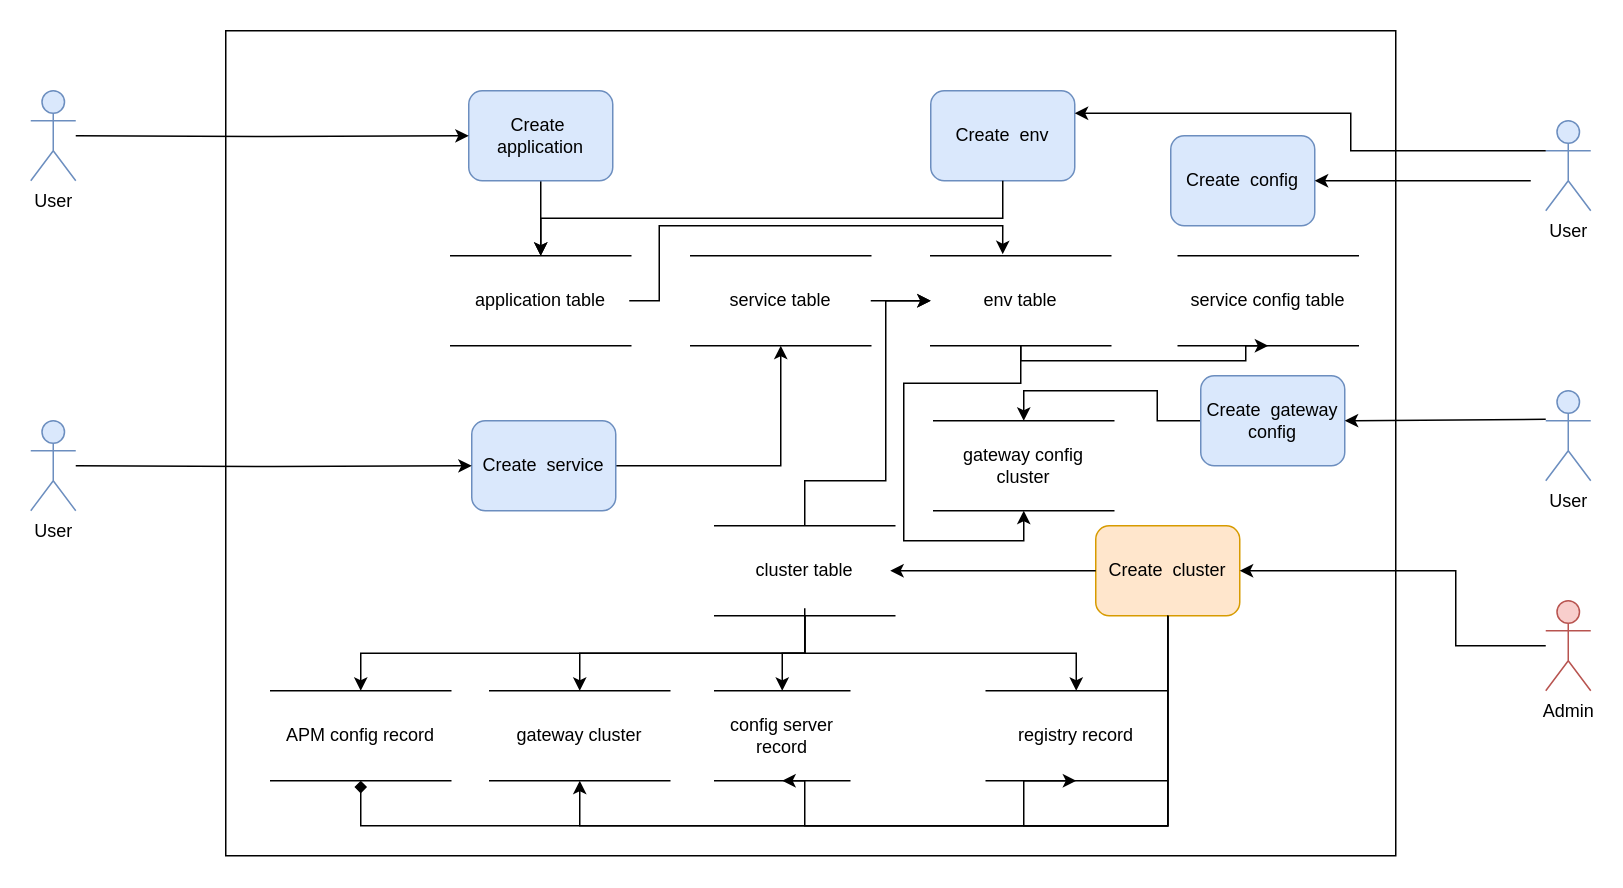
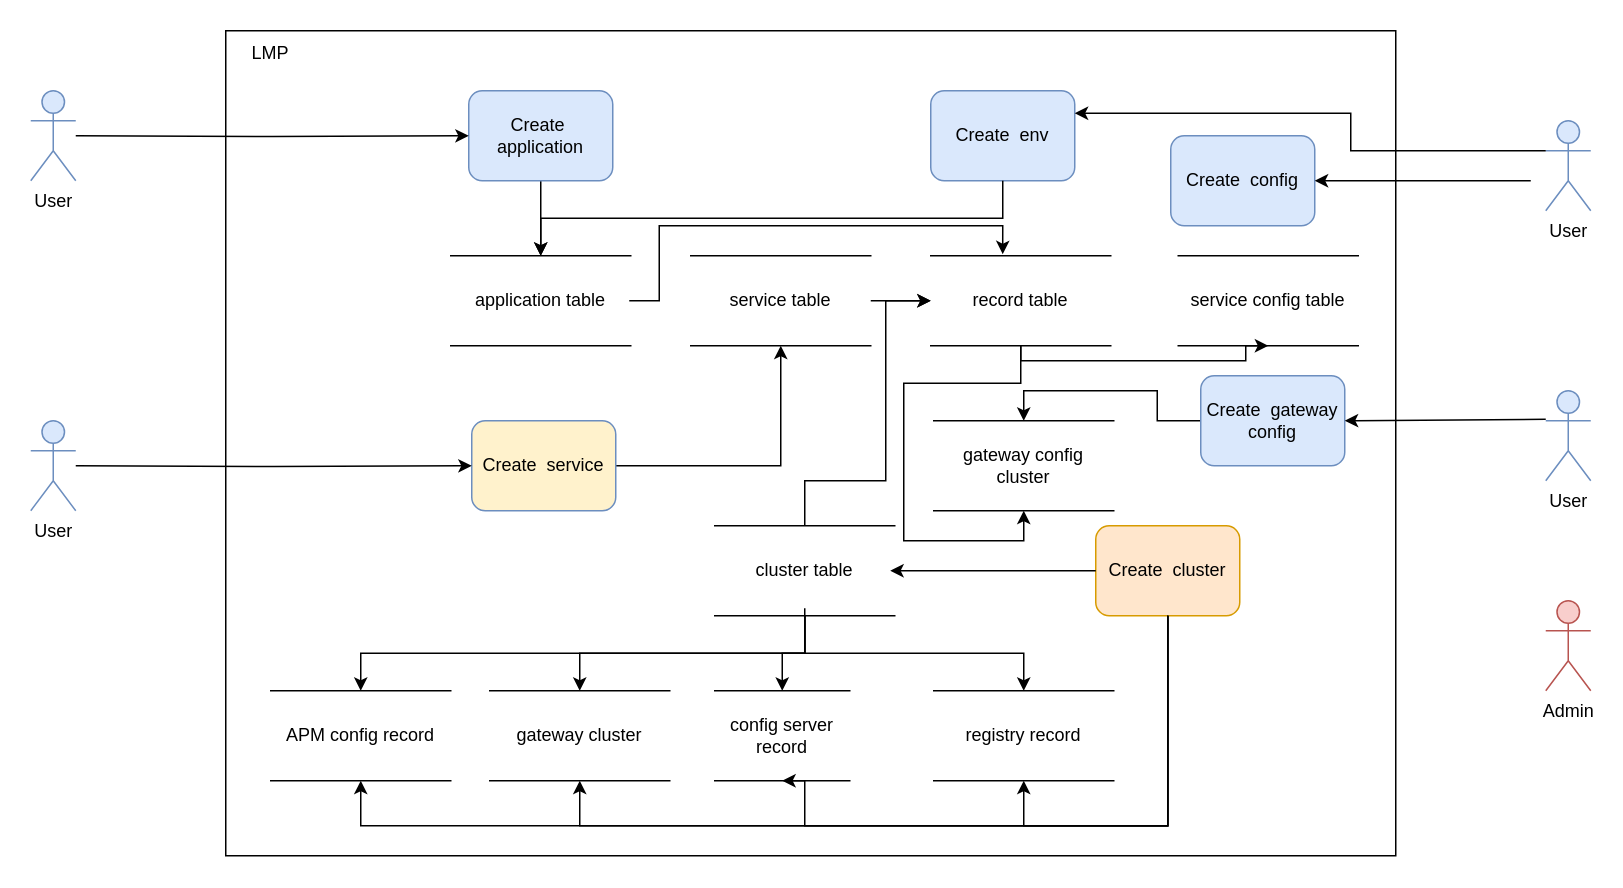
  <mxCell id="0" />
  <mxCell id="1" parent="0" />
  <mxCell id="2" value="" style="rounded=0;whiteSpace=wrap;html=1;" vertex="1" parent="1"><mxGeometry x="150" y="20" width="780" height="550" as="geometry" /></mxCell>
+ <mxCell id="3" value="LMP" style="text;html=1;align=center;verticalAlign=middle;whiteSpace=wrap;rounded=0;" vertex="1" parent="1"><mxGeometry x="150" y="20" width="60" height="30" as="geometry" /></mxCell>
  <mxCell id="4" style="edgeStyle=orthogonalEdgeStyle;rounded=0;orthogonalLoop=1;jettySize=auto;html=1;exitX=0.5;exitY=1;exitDx=0;exitDy=0;entryX=0.5;entryY=0;entryDx=0;entryDy=0;" edge="1" parent="1" source="5" target="21"><mxGeometry relative="1" as="geometry" /></mxCell>
  <mxCell id="5" value="Create&amp;nbsp; application" style="rounded=1;whiteSpace=wrap;html=1;fillColor=#dae8fc;strokeColor=#6c8ebf;" vertex="1" parent="1"><mxGeometry x="312" y="60" width="96" height="60" as="geometry" /></mxCell>
  <mxCell id="6" style="edgeStyle=orthogonalEdgeStyle;rounded=0;orthogonalLoop=1;jettySize=auto;html=1;exitX=1;exitY=0.5;exitDx=0;exitDy=0;entryX=0.5;entryY=1;entryDx=0;entryDy=0;" edge="1" parent="1" source="7" target="23"><mxGeometry relative="1" as="geometry" /></mxCell>
- <mxCell id="7" value="Create&amp;nbsp; service" style="rounded=1;whiteSpace=wrap;html=1;fillColor=#dae8fc;strokeColor=#6c8ebf;" vertex="1" parent="1"><mxGeometry x="314" y="280" width="96" height="60" as="geometry" /></mxCell>
+ <mxCell id="7" value="Create&amp;nbsp; service" style="rounded=1;whiteSpace=wrap;html=1;fillColor=#fff2cc;strokeColor=#6c8ebf;" vertex="1" parent="1"><mxGeometry x="314" y="280" width="96" height="60" as="geometry" /></mxCell>
  <mxCell id="8" value="Create&amp;nbsp; env" style="rounded=1;whiteSpace=wrap;html=1;fillColor=#dae8fc;strokeColor=#6c8ebf;" vertex="1" parent="1"><mxGeometry x="620" y="60" width="96" height="60" as="geometry" /></mxCell>
  <mxCell id="9" value="Create&amp;nbsp; config" style="rounded=1;whiteSpace=wrap;html=1;fillColor=#dae8fc;strokeColor=#6c8ebf;" vertex="1" parent="1"><mxGeometry x="780" y="90" width="96" height="60" as="geometry" /></mxCell>
  <mxCell id="10" style="edgeStyle=orthogonalEdgeStyle;rounded=0;orthogonalLoop=1;jettySize=auto;html=1;exitX=0;exitY=0.5;exitDx=0;exitDy=0;entryX=0.5;entryY=0;entryDx=0;entryDy=0;" edge="1" parent="1" source="11" target="19"><mxGeometry relative="1" as="geometry" /></mxCell>
  <mxCell id="11" value="Create&amp;nbsp; gateway config" style="rounded=1;whiteSpace=wrap;html=1;fillColor=#dae8fc;strokeColor=#6c8ebf;" vertex="1" parent="1"><mxGeometry x="800" y="250" width="96" height="60" as="geometry" /></mxCell>
  <mxCell id="12" value="Create&amp;nbsp; cluster" style="rounded=1;whiteSpace=wrap;html=1;fillColor=#ffe6cc;strokeColor=#d79b00;" vertex="1" parent="1"><mxGeometry x="730" y="350" width="96" height="60" as="geometry" /></mxCell>
  <mxCell id="13" value="APM config record" style="shape=partialRectangle;whiteSpace=wrap;html=1;left=0;right=0;fillColor=none;" vertex="1" parent="1"><mxGeometry x="180" y="460" width="120" height="60" as="geometry" /></mxCell>
  <mxCell id="14" value="gateway cluster" style="shape=partialRectangle;whiteSpace=wrap;html=1;left=0;right=0;fillColor=none;" vertex="1" parent="1"><mxGeometry x="326" y="460" width="120" height="60" as="geometry" /></mxCell>
  <mxCell id="15" value="config server record" style="shape=partialRectangle;whiteSpace=wrap;html=1;left=0;right=0;fillColor=none;" vertex="1" parent="1"><mxGeometry x="476" y="460" width="90" height="60" as="geometry" /></mxCell>
- <mxCell id="16" value="registry record" style="shape=partialRectangle;whiteSpace=wrap;html=1;left=0;right=0;fillColor=none;" vertex="1" parent="1"><mxGeometry x="657" y="460" width="120" height="60" as="geometry" /></mxCell>
+ <mxCell id="16" value="registry record" style="shape=partialRectangle;whiteSpace=wrap;html=1;left=0;right=0;fillColor=none;" vertex="1" parent="1"><mxGeometry x="622" y="460" width="120" height="60" as="geometry" /></mxCell>
  <mxCell id="17" style="edgeStyle=orthogonalEdgeStyle;rounded=0;orthogonalLoop=1;jettySize=auto;html=1;exitX=0.5;exitY=0;exitDx=0;exitDy=0;entryX=0;entryY=0.5;entryDx=0;entryDy=0;" edge="1" parent="1" source="18" target="26"><mxGeometry relative="1" as="geometry"><Array as="points"><mxPoint x="536" y="320" /><mxPoint x="590" y="320" /><mxPoint x="590" y="200" /></Array></mxGeometry></mxCell>
  <mxCell id="18" value="cluster table" style="shape=partialRectangle;whiteSpace=wrap;html=1;left=0;right=0;fillColor=none;" vertex="1" parent="1"><mxGeometry x="476" y="350" width="120" height="60" as="geometry" /></mxCell>
  <mxCell id="19" value="gateway config cluster" style="shape=partialRectangle;whiteSpace=wrap;html=1;left=0;right=0;fillColor=none;" vertex="1" parent="1"><mxGeometry x="622" y="280" width="120" height="60" as="geometry" /></mxCell>
  <mxCell id="20" value="service config table" style="shape=partialRectangle;whiteSpace=wrap;html=1;left=0;right=0;fillColor=none;" vertex="1" parent="1"><mxGeometry x="785" y="170" width="120" height="60" as="geometry" /></mxCell>
  <mxCell id="21" value="application table" style="shape=partialRectangle;whiteSpace=wrap;html=1;left=0;right=0;fillColor=none;" vertex="1" parent="1"><mxGeometry x="300" y="170" width="120" height="60" as="geometry" /></mxCell>
  <mxCell id="22" style="edgeStyle=orthogonalEdgeStyle;rounded=0;orthogonalLoop=1;jettySize=auto;html=1;exitX=1;exitY=0.5;exitDx=0;exitDy=0;entryX=0;entryY=0.5;entryDx=0;entryDy=0;" edge="1" parent="1" source="23" target="26"><mxGeometry relative="1" as="geometry" /></mxCell>
  <mxCell id="23" value="service table" style="shape=partialRectangle;whiteSpace=wrap;html=1;left=0;right=0;fillColor=none;" vertex="1" parent="1"><mxGeometry x="460" y="170" width="120" height="60" as="geometry" /></mxCell>
  <mxCell id="24" style="edgeStyle=orthogonalEdgeStyle;rounded=0;orthogonalLoop=1;jettySize=auto;html=1;exitX=0.5;exitY=1;exitDx=0;exitDy=0;entryX=0.5;entryY=1;entryDx=0;entryDy=0;" edge="1" parent="1" source="26" target="20"><mxGeometry relative="1" as="geometry"><Array as="points"><mxPoint x="680" y="240" /><mxPoint x="830" y="240" /></Array></mxGeometry></mxCell>
  <mxCell id="25" style="edgeStyle=orthogonalEdgeStyle;rounded=0;orthogonalLoop=1;jettySize=auto;html=1;exitX=0.5;exitY=1;exitDx=0;exitDy=0;entryX=0.5;entryY=1;entryDx=0;entryDy=0;" edge="1" parent="1" source="26" target="19"><mxGeometry relative="1" as="geometry" /></mxCell>
- <mxCell id="26" value="env table" style="shape=partialRectangle;whiteSpace=wrap;html=1;left=0;right=0;fillColor=none;" vertex="1" parent="1"><mxGeometry x="620" y="170" width="120" height="60" as="geometry" /></mxCell>
+ <mxCell id="26" value="record table" style="shape=partialRectangle;whiteSpace=wrap;html=1;left=0;right=0;fillColor=none;" vertex="1" parent="1"><mxGeometry x="620" y="170" width="120" height="60" as="geometry" /></mxCell>
  <mxCell id="27" style="edgeStyle=orthogonalEdgeStyle;rounded=0;orthogonalLoop=1;jettySize=auto;html=1;entryX=0;entryY=0.5;entryDx=0;entryDy=0;" edge="1" parent="1" target="5"><mxGeometry relative="1" as="geometry"><mxPoint x="50" y="90" as="sourcePoint" /></mxGeometry></mxCell>
  <mxCell id="28" value="User" style="shape=umlActor;verticalLabelPosition=bottom;verticalAlign=top;html=1;outlineConnect=0;fillColor=#dae8fc;strokeColor=#6c8ebf;" vertex="1" parent="1"><mxGeometry y="60" width="30" height="60" as="geometry" x="20" /></mxCell>
  <mxCell id="29" style="edgeStyle=orthogonalEdgeStyle;rounded=0;orthogonalLoop=1;jettySize=auto;html=1;" edge="1" parent="1" target="7"><mxGeometry relative="1" as="geometry"><mxPoint x="50" y="310" as="sourcePoint" /></mxGeometry></mxCell>
  <mxCell id="30" value="User" style="shape=umlActor;verticalLabelPosition=bottom;verticalAlign=top;html=1;outlineConnect=0;fillColor=#dae8fc;strokeColor=#6c8ebf;" vertex="1" parent="1"><mxGeometry y="280" width="30" height="60" as="geometry" x="20" /></mxCell>
  <mxCell id="31" value="User" style="shape=umlActor;verticalLabelPosition=bottom;verticalAlign=top;html=1;outlineConnect=0;fillColor=#dae8fc;strokeColor=#6c8ebf;" vertex="1" parent="1"><mxGeometry x="1030" y="80" width="30" height="60" as="geometry" /></mxCell>
  <mxCell id="32" value="" style="endArrow=classic;html=1;rounded=0;entryX=1;entryY=0.5;entryDx=0;entryDy=0;" edge="1" parent="1" target="9"><mxGeometry width="50" height="50" relative="1" as="geometry"><mxPoint x="1020" y="120" as="sourcePoint" /><mxPoint x="1090" y="160" as="targetPoint" /></mxGeometry></mxCell>
  <mxCell id="33" value="" style="endArrow=classic;html=1;rounded=0;entryX=1;entryY=0.25;entryDx=0;entryDy=0;exitX=0;exitY=0.333;exitDx=0;exitDy=0;exitPerimeter=0;edgeStyle=orthogonalEdgeStyle;" edge="1" parent="1" source="31" target="8"><mxGeometry width="50" height="50" relative="1" as="geometry"><mxPoint x="1030" y="130" as="sourcePoint" /><mxPoint x="886" y="130" as="targetPoint" /><Array as="points"><mxPoint x="900" y="100" /><mxPoint x="900" y="75" /></Array></mxGeometry></mxCell>
  <mxCell id="34" style="edgeStyle=orthogonalEdgeStyle;rounded=0;orthogonalLoop=1;jettySize=auto;html=1;exitX=0;exitY=0.333;exitDx=0;exitDy=0;exitPerimeter=0;" edge="1" parent="1" source="35"><mxGeometry relative="1" as="geometry"><mxPoint x="1030" y="280" as="targetPoint" /></mxGeometry></mxCell>
  <mxCell id="35" value="User" style="shape=umlActor;verticalLabelPosition=bottom;verticalAlign=top;html=1;outlineConnect=0;fillColor=#dae8fc;strokeColor=#6c8ebf;" vertex="1" parent="1"><mxGeometry x="1030" y="260" width="30" height="60" as="geometry" /></mxCell>
  <mxCell id="36" value="" style="endArrow=classic;html=1;rounded=0;entryX=1;entryY=0.5;entryDx=0;entryDy=0;" edge="1" parent="1" target="11"><mxGeometry width="50" height="50" relative="1" as="geometry"><mxPoint x="1030" y="279" as="sourcePoint" /><mxPoint x="886" y="279" as="targetPoint" /></mxGeometry></mxCell>
  <mxCell id="37" value="Admin" style="shape=umlActor;verticalLabelPosition=bottom;verticalAlign=top;html=1;outlineConnect=0;fillColor=#f8cecc;strokeColor=#b85450;" vertex="1" parent="1"><mxGeometry x="1030" y="400" width="30" height="60" as="geometry" /></mxCell>
- <mxCell id="38" value="" style="endArrow=classic;html=1;rounded=0;entryX=1;entryY=0.5;entryDx=0;entryDy=0;edgeStyle=orthogonalEdgeStyle;" edge="1" parent="1" source="37" target="12"><mxGeometry width="50" height="50" relative="1" as="geometry"><mxPoint x="1040" y="289" as="sourcePoint" /><mxPoint x="886" y="290" as="targetPoint" /><Array as="points"><mxPoint x="970" y="430" /><mxPoint x="970" y="380" /></Array></mxGeometry></mxCell>
- <mxCell id="39" value="" style="endArrow=diamond;html=1;rounded=0;exitX=0.5;exitY=1;exitDx=0;exitDy=0;edgeStyle=orthogonalEdgeStyle;entryX=0.5;entryY=1;entryDx=0;entryDy=0;" edge="1" parent="1" source="12" target="13"><mxGeometry width="50" height="50" relative="1" as="geometry"><mxPoint x="710" y="690" as="sourcePoint" /><mxPoint x="760" y="640" as="targetPoint" /><Array as="points"><mxPoint x="778" y="550" /><mxPoint x="240" y="550" /></Array></mxGeometry></mxCell>
+ <mxCell id="39" value="" style="endArrow=classic;html=1;rounded=0;exitX=0.5;exitY=1;exitDx=0;exitDy=0;edgeStyle=orthogonalEdgeStyle;entryX=0.5;entryY=1;entryDx=0;entryDy=0;" edge="1" parent="1" source="12" target="13"><mxGeometry width="50" height="50" relative="1" as="geometry"><mxPoint x="710" y="690" as="sourcePoint" /><mxPoint x="760" y="640" as="targetPoint" /><Array as="points"><mxPoint x="778" y="550" /><mxPoint x="240" y="550" /></Array></mxGeometry></mxCell>
  <mxCell id="40" value="" style="endArrow=classic;html=1;rounded=0;exitX=0.5;exitY=1;exitDx=0;exitDy=0;edgeStyle=orthogonalEdgeStyle;entryX=0.5;entryY=1;entryDx=0;entryDy=0;" edge="1" parent="1" source="12" target="14"><mxGeometry width="50" height="50" relative="1" as="geometry"><mxPoint x="788" y="420" as="sourcePoint" /><mxPoint x="250" y="530" as="targetPoint" /><Array as="points"><mxPoint x="778" y="550" /><mxPoint x="386" y="550" /></Array></mxGeometry></mxCell>
  <mxCell id="41" value="" style="endArrow=classic;html=1;rounded=0;exitX=0.5;exitY=1;exitDx=0;exitDy=0;edgeStyle=orthogonalEdgeStyle;entryX=0.5;entryY=1;entryDx=0;entryDy=0;" edge="1" parent="1" source="12" target="15"><mxGeometry width="50" height="50" relative="1" as="geometry"><mxPoint x="788" y="420" as="sourcePoint" /><mxPoint x="396" y="530" as="targetPoint" /><Array as="points"><mxPoint x="778" y="550" /><mxPoint x="536" y="550" /></Array></mxGeometry></mxCell>
  <mxCell id="42" value="" style="endArrow=classic;html=1;rounded=0;exitX=0.5;exitY=1;exitDx=0;exitDy=0;edgeStyle=orthogonalEdgeStyle;entryX=0.5;entryY=1;entryDx=0;entryDy=0;" edge="1" parent="1" source="12" target="16"><mxGeometry width="50" height="50" relative="1" as="geometry"><mxPoint x="788" y="420" as="sourcePoint" /><mxPoint x="546" y="530" as="targetPoint" /><Array as="points"><mxPoint x="778" y="550" /><mxPoint x="682" y="550" /></Array></mxGeometry></mxCell>
  <mxCell id="43" value="" style="endArrow=classic;html=1;rounded=0;edgeStyle=orthogonalEdgeStyle;exitX=0.5;exitY=1;exitDx=0;exitDy=0;entryX=0.5;entryY=0;entryDx=0;entryDy=0;" edge="1" parent="1" source="18" target="13"><mxGeometry width="50" height="50" relative="1" as="geometry"><mxPoint x="30" y="470" as="sourcePoint" /><mxPoint x="80" y="420" as="targetPoint" /></mxGeometry></mxCell>
  <mxCell id="44" value="" style="endArrow=classic;html=1;rounded=0;edgeStyle=orthogonalEdgeStyle;exitX=0.5;exitY=1;exitDx=0;exitDy=0;entryX=0.5;entryY=0;entryDx=0;entryDy=0;" edge="1" parent="1" target="14"><mxGeometry width="50" height="50" relative="1" as="geometry"><mxPoint x="536" y="405" as="sourcePoint" /><mxPoint x="386" y="455" as="targetPoint" /><Array as="points"><mxPoint x="536" y="435" /><mxPoint x="386" y="435" /></Array></mxGeometry></mxCell>
  <mxCell id="45" value="" style="endArrow=classic;html=1;rounded=0;edgeStyle=orthogonalEdgeStyle;exitX=0.5;exitY=1;exitDx=0;exitDy=0;entryX=0.5;entryY=0;entryDx=0;entryDy=0;" edge="1" parent="1" source="18" target="15"><mxGeometry width="50" height="50" relative="1" as="geometry"><mxPoint x="546" y="410" as="sourcePoint" /><mxPoint x="396" y="470" as="targetPoint" /><Array as="points" /></mxGeometry></mxCell>
  <mxCell id="46" value="" style="endArrow=classic;html=1;rounded=0;edgeStyle=orthogonalEdgeStyle;exitX=0.5;exitY=1;exitDx=0;exitDy=0;entryX=0.5;entryY=0;entryDx=0;entryDy=0;" edge="1" parent="1" source="18" target="16"><mxGeometry width="50" height="50" relative="1" as="geometry"><mxPoint x="546" y="410" as="sourcePoint" /><mxPoint x="546" y="470" as="targetPoint" /><Array as="points" /></mxGeometry></mxCell>
  <mxCell id="47" style="edgeStyle=orthogonalEdgeStyle;rounded=0;orthogonalLoop=1;jettySize=auto;html=1;exitX=0.5;exitY=1;exitDx=0;exitDy=0;" edge="1" parent="1" source="8" target="21"><mxGeometry relative="1" as="geometry" /></mxCell>
  <mxCell id="48" style="edgeStyle=orthogonalEdgeStyle;rounded=0;orthogonalLoop=1;jettySize=auto;html=1;exitX=1;exitY=0.5;exitDx=0;exitDy=0;entryX=0.408;entryY=-0.017;entryDx=0;entryDy=0;entryPerimeter=0;" edge="1" parent="1"><mxGeometry relative="1" as="geometry"><mxPoint x="419" y="200" as="sourcePoint" /><mxPoint x="667.96" y="168.98" as="targetPoint" /><Array as="points"><mxPoint x="439" y="200" /><mxPoint x="439" y="150" /><mxPoint x="668" y="150" /></Array></mxGeometry></mxCell>
  <mxCell id="49" style="edgeStyle=orthogonalEdgeStyle;rounded=0;orthogonalLoop=1;jettySize=auto;html=1;exitX=0;exitY=0.5;exitDx=0;exitDy=0;" edge="1" parent="1" source="12"><mxGeometry relative="1" as="geometry"><mxPoint x="593" y="380" as="targetPoint" /><Array as="points"><mxPoint x="593" y="380" /></Array></mxGeometry></mxCell>
